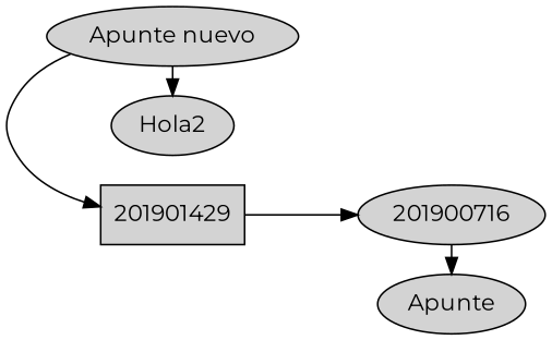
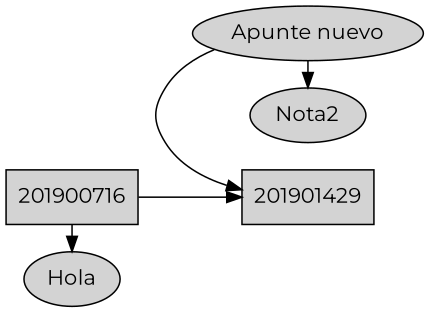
  digraph {
    fontname=Montserrat
    rankdir=LR
    node [fontname=Montserrat shape=oval style=radial]
    edge [fontname=Montserrat]
    n1 [label=201901429 shape=box]
    n2 [label="Apunte nuevo"]
-   n3 [label=Hola2]
-   n4 [label=201900716 shape=ellipse]
-   n5 [label=Apunte]
+   n3 [label=Nota2]
+   n4 [label=201900716 shape=box]
+   n5 [label=Hola]
    subgraph sub_1 {
      rank=same
      n1
      n2
      n3
    }
    subgraph sub_2 {
      rank=same
      n4
      n5
    }
-   n1 -> n4
+   n4 -> n1
    n2 -> n1
    n2 -> n3
    n4 -> n5
  }
